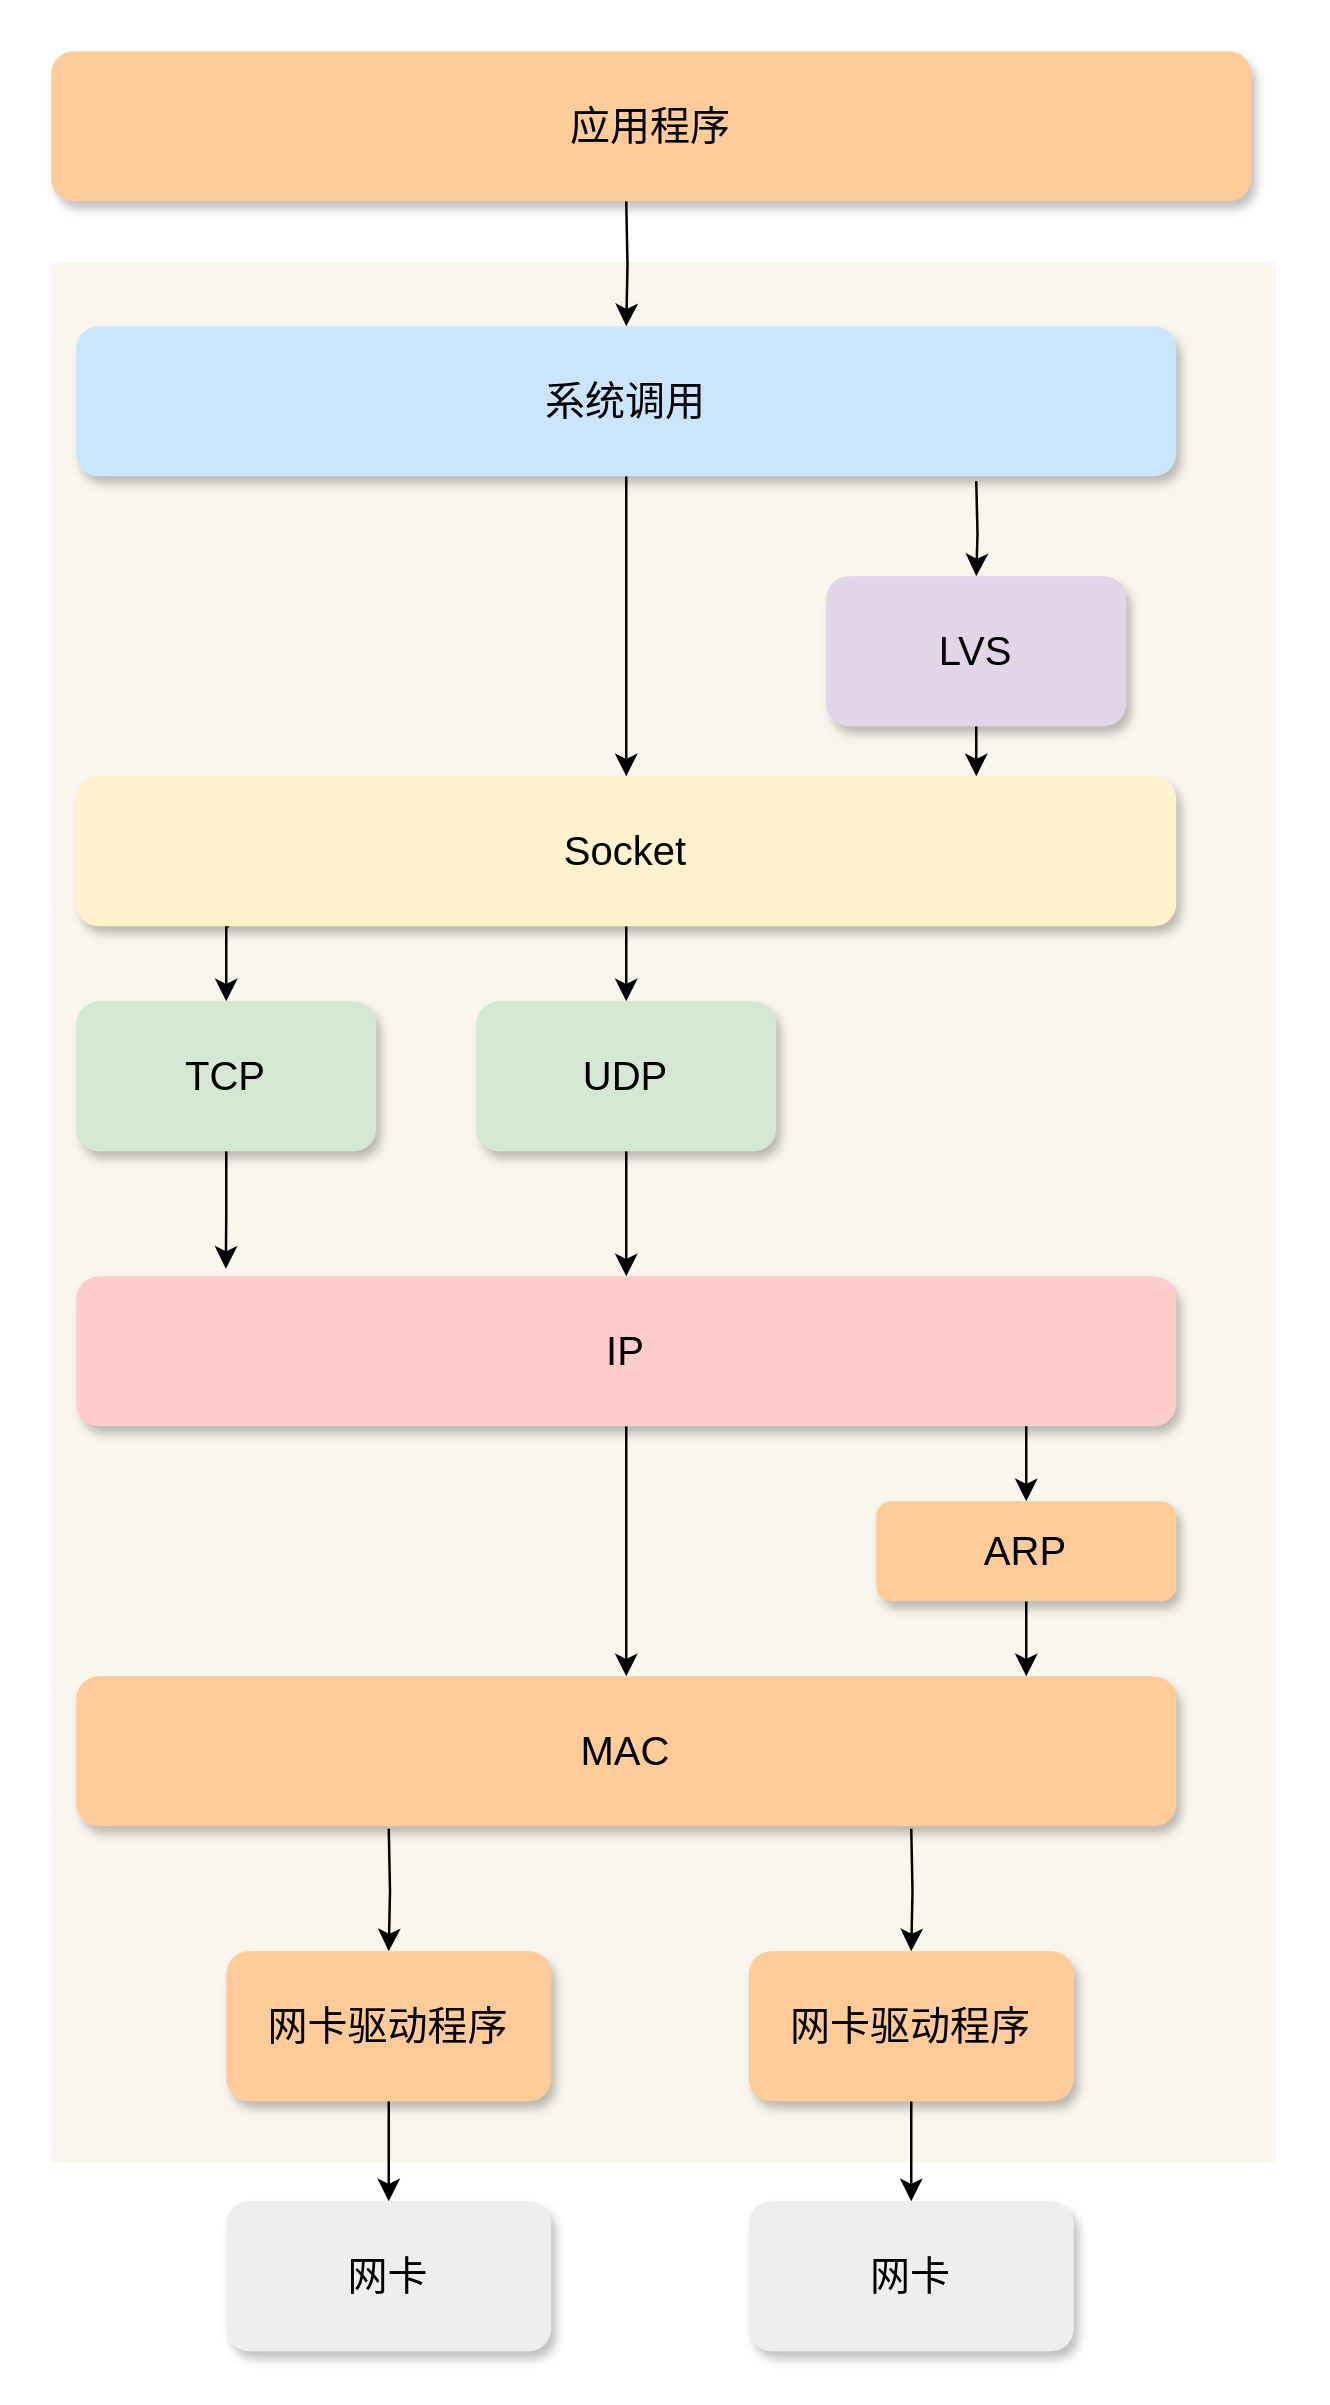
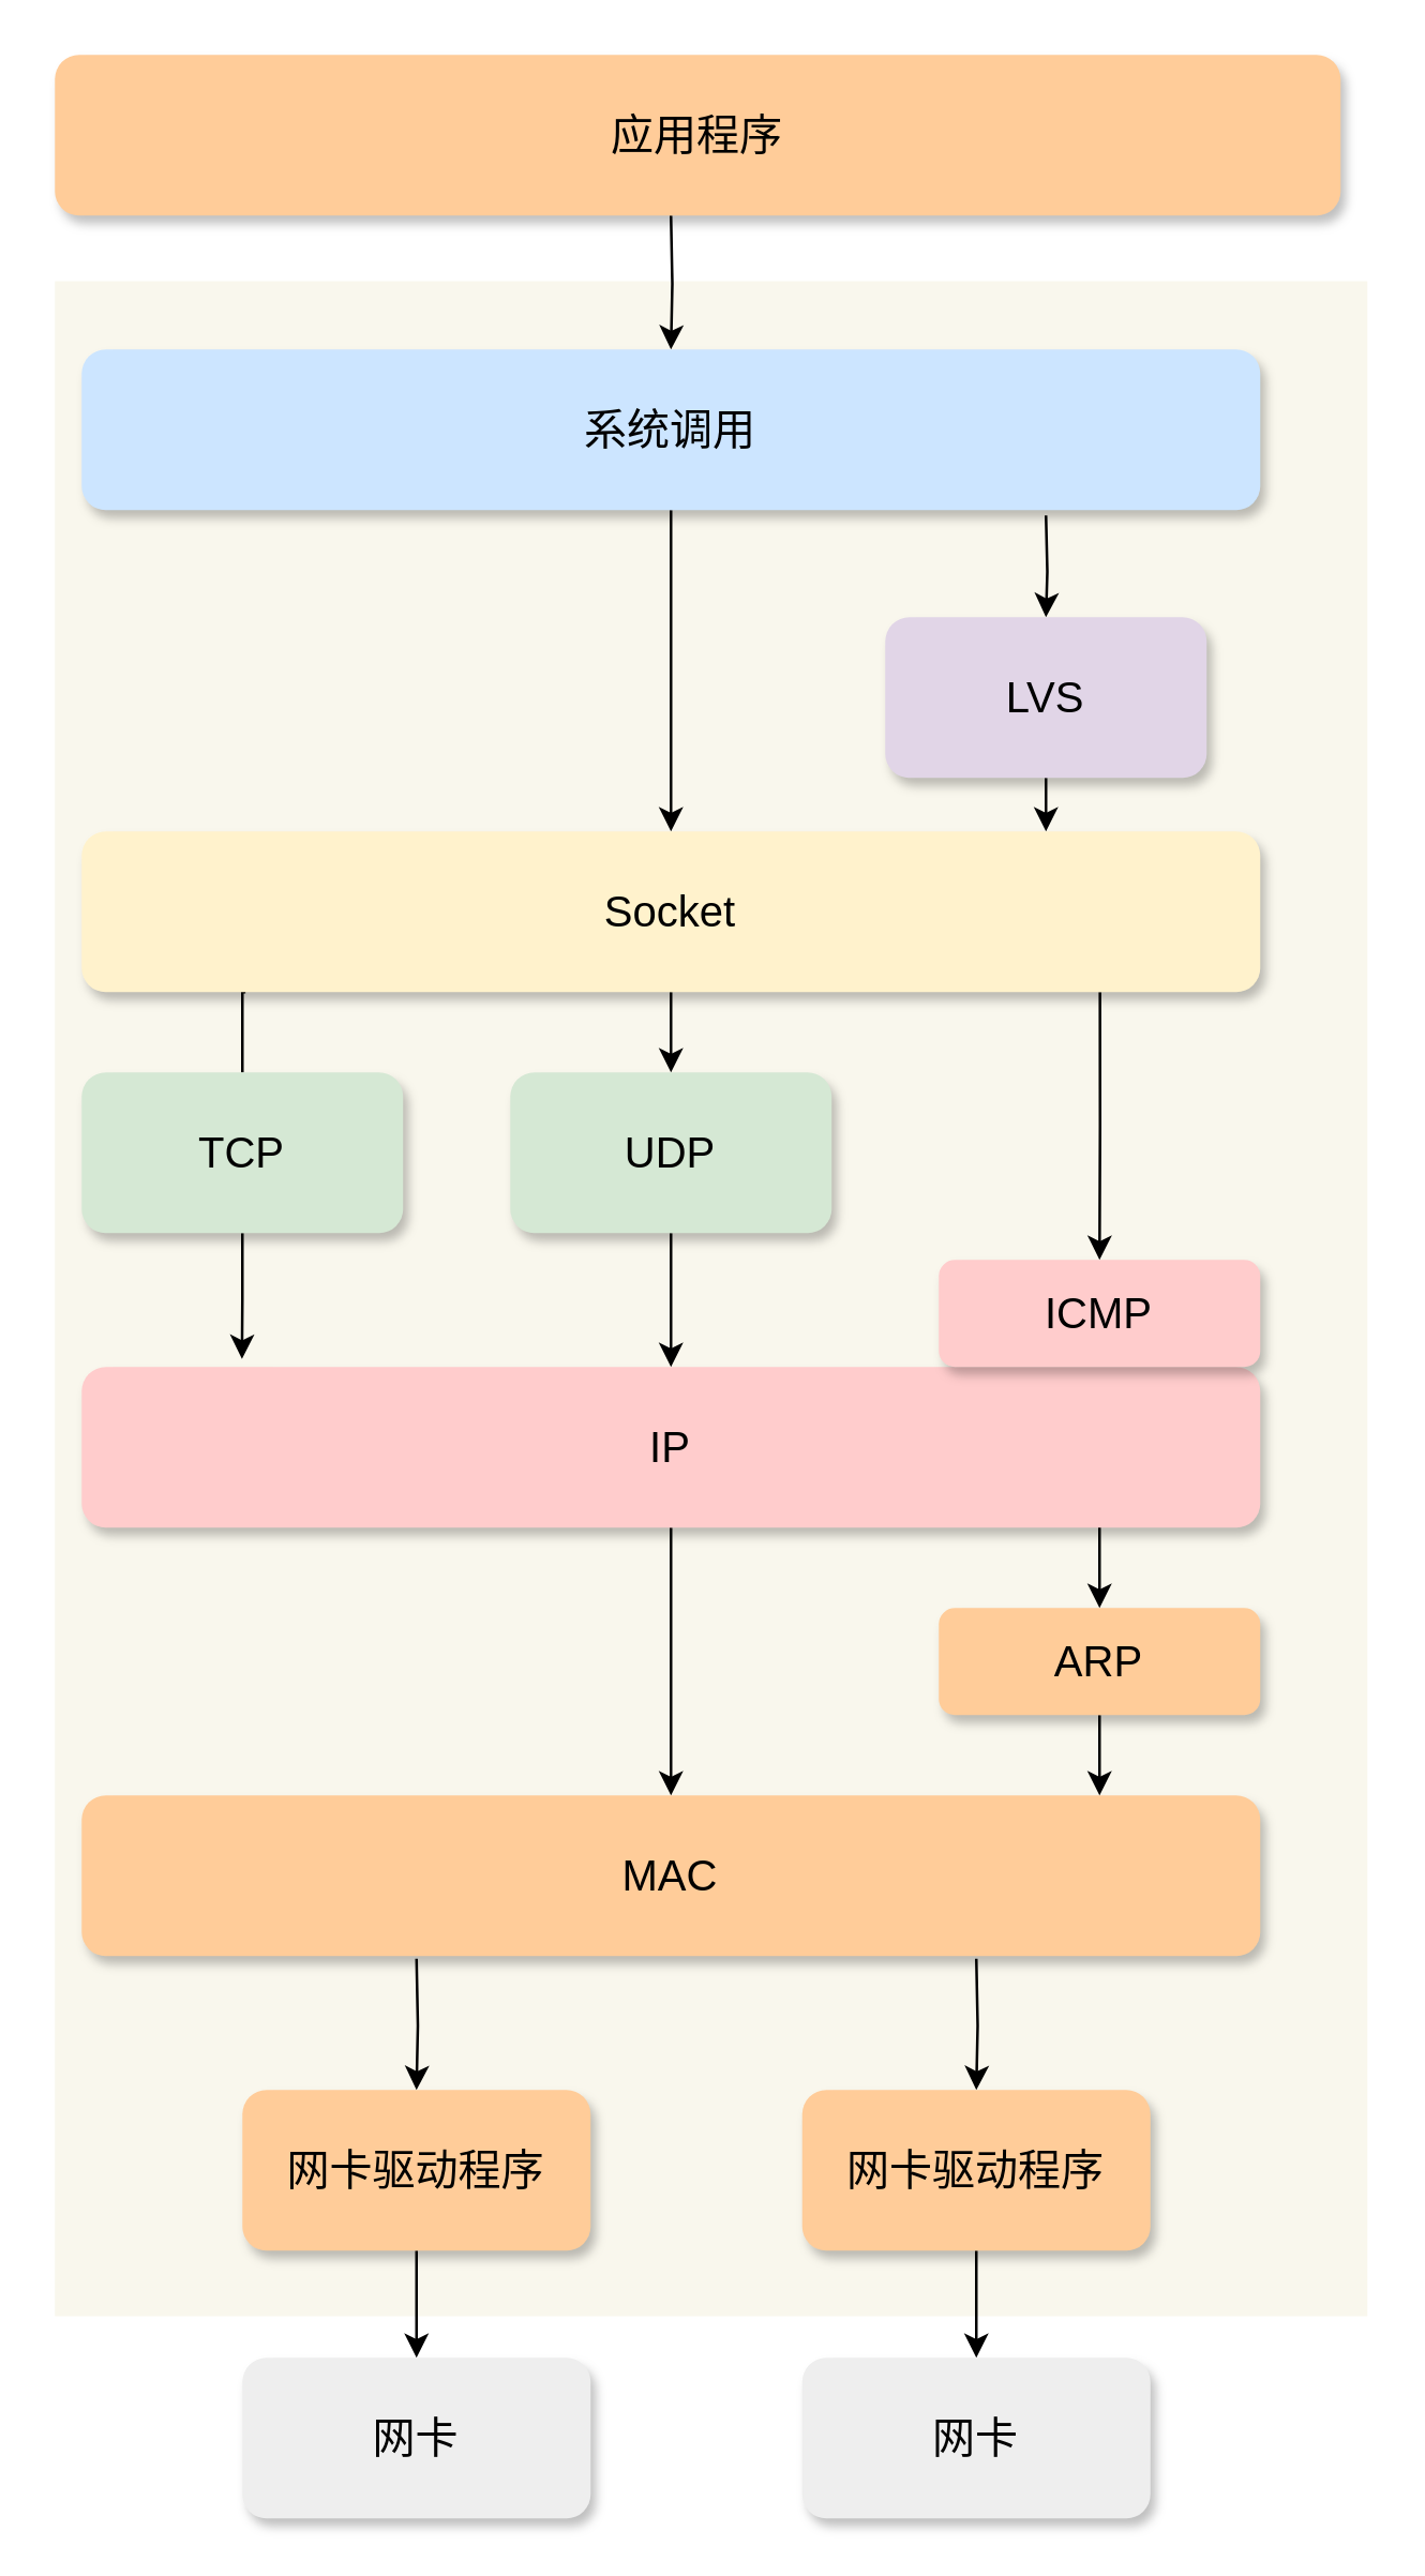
  <mxCell id="0" />
  <mxCell id="1" parent="0" />
  <mxCell id="2" value="" style="rounded=0;whiteSpace=wrap;html=1;fontSize=16;fillColor=#f9f7ed;strokeColor=none;" vertex="1" parent="1"><mxGeometry x="20" y="104.5" width="490" height="760" as="geometry" /></mxCell>
  <mxCell id="3" style="edgeStyle=orthogonalEdgeStyle;rounded=0;orthogonalLoop=1;jettySize=auto;html=1;fontSize=16;" edge="1" parent="1" target="7"><mxGeometry relative="1" as="geometry"><mxPoint x="250" y="80" as="sourcePoint" /></mxGeometry></mxCell>
  <mxCell id="4" value="应用程序" style="rounded=1;whiteSpace=wrap;html=1;fontSize=16;fillColor=#ffcc99;shadow=1;strokeColor=none;" vertex="1" parent="1"><mxGeometry x="20" y="20" width="480" height="60" as="geometry" /></mxCell>
  <mxCell id="5" style="edgeStyle=orthogonalEdgeStyle;rounded=0;orthogonalLoop=1;jettySize=auto;html=1;entryX=0.5;entryY=0;entryDx=0;entryDy=0;fontSize=16;" edge="1" parent="1" source="7" target="13"><mxGeometry relative="1" as="geometry" /></mxCell>
  <mxCell id="6" style="edgeStyle=orthogonalEdgeStyle;rounded=0;orthogonalLoop=1;jettySize=auto;html=1;fontSize=16;" edge="1" parent="1" target="9"><mxGeometry relative="1" as="geometry"><mxPoint x="390" y="192" as="sourcePoint" /></mxGeometry></mxCell>
  <mxCell id="7" value="系统调用" style="rounded=1;whiteSpace=wrap;html=1;fontSize=16;fillColor=#cce5ff;strokeColor=none;shadow=1;" vertex="1" parent="1"><mxGeometry x="30" y="130" width="440" height="60" as="geometry" /></mxCell>
  <mxCell id="8" style="edgeStyle=orthogonalEdgeStyle;rounded=0;orthogonalLoop=1;jettySize=auto;html=1;entryX=0.818;entryY=0;entryDx=0;entryDy=0;entryPerimeter=0;fontSize=16;" edge="1" parent="1" source="9" target="13"><mxGeometry relative="1" as="geometry" /></mxCell>
  <mxCell id="9" value="LVS" style="rounded=1;whiteSpace=wrap;html=1;fontSize=16;fillColor=#e1d5e7;strokeColor=none;shadow=1;" vertex="1" parent="1"><mxGeometry x="330" y="230" width="120" height="60" as="geometry" /></mxCell>
- <mxCell id="10" style="edgeStyle=orthogonalEdgeStyle;rounded=0;orthogonalLoop=1;jettySize=auto;html=1;entryX=0.5;entryY=0;entryDx=0;entryDy=0;fontSize=16;exitX=0.139;exitY=1;exitDx=0;exitDy=0;exitPerimeter=0;" edge="1" parent="1" source="13" target="15"><mxGeometry relative="1" as="geometry" /></mxCell>
+ <mxCell id="10" style="edgeStyle=orthogonalEdgeStyle;rounded=0;orthogonalLoop=1;jettySize=auto;html=1;entryX=0.5;entryY=0;entryDx=0;entryDy=0;fontSize=16;exitX=0.139;exitY=1;exitDx=0;exitDy=0;exitPerimeter=0;endArrow=none;" edge="1" parent="1" source="13" target="15"><mxGeometry relative="1" as="geometry" /></mxCell>
  <mxCell id="11" style="edgeStyle=orthogonalEdgeStyle;rounded=0;orthogonalLoop=1;jettySize=auto;html=1;entryX=0.5;entryY=0;entryDx=0;entryDy=0;fontSize=16;" edge="1" parent="1" source="13" target="17"><mxGeometry relative="1" as="geometry" /></mxCell>
+ <mxCell id="12" style="edgeStyle=orthogonalEdgeStyle;rounded=0;orthogonalLoop=1;jettySize=auto;html=1;entryX=0.5;entryY=0;entryDx=0;entryDy=0;shadow=0;fontSize=18;exitX=0.864;exitY=1;exitDx=0;exitDy=0;exitPerimeter=0;" edge="1" parent="1" source="13" target="21"><mxGeometry relative="1" as="geometry" /></mxCell>
  <mxCell id="13" value="Socket" style="rounded=1;whiteSpace=wrap;html=1;fontSize=16;fillColor=#fff2cc;shadow=1;strokeColor=none;" vertex="1" parent="1"><mxGeometry x="30" y="310" width="440" height="60" as="geometry" /></mxCell>
  <mxCell id="14" style="edgeStyle=orthogonalEdgeStyle;rounded=0;orthogonalLoop=1;jettySize=auto;html=1;entryX=0.136;entryY=-0.05;entryDx=0;entryDy=0;entryPerimeter=0;fontSize=16;" edge="1" parent="1" source="15" target="20"><mxGeometry relative="1" as="geometry" /></mxCell>
  <mxCell id="15" value="TCP" style="rounded=1;whiteSpace=wrap;html=1;fontSize=16;fillColor=#d5e8d4;shadow=1;strokeColor=none;" vertex="1" parent="1"><mxGeometry x="30" y="400" width="120" height="60" as="geometry" /></mxCell>
  <mxCell id="16" style="edgeStyle=orthogonalEdgeStyle;rounded=0;orthogonalLoop=1;jettySize=auto;html=1;entryX=0.5;entryY=0;entryDx=0;entryDy=0;fontSize=16;" edge="1" parent="1" source="17" target="20"><mxGeometry relative="1" as="geometry" /></mxCell>
  <mxCell id="17" value="UDP" style="rounded=1;whiteSpace=wrap;html=1;fontSize=16;fillColor=#d5e8d4;shadow=1;strokeColor=none;" vertex="1" parent="1"><mxGeometry x="190" y="400" width="120" height="60" as="geometry" /></mxCell>
  <mxCell id="18" style="edgeStyle=orthogonalEdgeStyle;rounded=0;orthogonalLoop=1;jettySize=auto;html=1;entryX=0.5;entryY=0;entryDx=0;entryDy=0;fontSize=16;" edge="1" parent="1" source="20" target="26"><mxGeometry relative="1" as="geometry" /></mxCell>
  <mxCell id="19" style="edgeStyle=orthogonalEdgeStyle;rounded=0;orthogonalLoop=1;jettySize=auto;html=1;entryX=0.5;entryY=0;entryDx=0;entryDy=0;fontSize=16;exitX=0.859;exitY=0.983;exitDx=0;exitDy=0;exitPerimeter=0;" edge="1" parent="1" source="20" target="29"><mxGeometry relative="1" as="geometry" /></mxCell>
  <mxCell id="20" value="IP" style="rounded=1;whiteSpace=wrap;html=1;fontSize=16;fillColor=#ffcccc;shadow=1;strokeColor=none;" vertex="1" parent="1"><mxGeometry x="30" y="510" width="440" height="60" as="geometry" /></mxCell>
+ <mxCell id="21" value="ICMP" style="rounded=1;whiteSpace=wrap;html=1;fontSize=16;fillColor=#ffcccc;shadow=1;strokeColor=none;" vertex="1" parent="1"><mxGeometry x="350" y="470" width="120" height="40" as="geometry" /></mxCell>
  <mxCell id="22" style="edgeStyle=orthogonalEdgeStyle;rounded=0;orthogonalLoop=1;jettySize=auto;html=1;entryX=0.5;entryY=0;entryDx=0;entryDy=0;fontSize=18;fillColor=#ffcc99;shadow=1;strokeColor=none;" edge="1" parent="1" target="31"><mxGeometry relative="1" as="geometry"><mxPoint x="155" y="732" as="sourcePoint" /></mxGeometry></mxCell>
  <mxCell id="23" style="edgeStyle=orthogonalEdgeStyle;rounded=0;orthogonalLoop=1;jettySize=auto;html=1;fontSize=18;fillColor=#ffcc99;shadow=1;strokeColor=none;" edge="1" parent="1" target="33"><mxGeometry relative="1" as="geometry"><mxPoint x="364" y="732" as="sourcePoint" /></mxGeometry></mxCell>
  <mxCell id="24" style="edgeStyle=orthogonalEdgeStyle;rounded=0;orthogonalLoop=1;jettySize=auto;html=1;entryX=0.5;entryY=0;entryDx=0;entryDy=0;shadow=0;fontSize=18;" edge="1" parent="1" target="31"><mxGeometry relative="1" as="geometry"><mxPoint x="155" y="731" as="sourcePoint" /></mxGeometry></mxCell>
  <mxCell id="25" style="edgeStyle=orthogonalEdgeStyle;rounded=0;orthogonalLoop=1;jettySize=auto;html=1;entryX=0.5;entryY=0;entryDx=0;entryDy=0;shadow=0;fontSize=18;" edge="1" parent="1" target="33"><mxGeometry relative="1" as="geometry"><mxPoint x="364" y="731" as="sourcePoint" /></mxGeometry></mxCell>
  <mxCell id="26" value="MAC" style="rounded=1;whiteSpace=wrap;html=1;fontSize=16;fillColor=#ffcc99;shadow=1;strokeColor=none;" vertex="1" parent="1"><mxGeometry x="30" y="670" width="440" height="60" as="geometry" /></mxCell>
  <mxCell id="27" style="edgeStyle=orthogonalEdgeStyle;rounded=0;orthogonalLoop=1;jettySize=auto;html=1;entryX=0.864;entryY=0;entryDx=0;entryDy=0;entryPerimeter=0;fontSize=16;fillColor=#ffcc99;shadow=1;strokeColor=none;" edge="1" parent="1" source="29" target="26"><mxGeometry relative="1" as="geometry" /></mxCell>
  <mxCell id="28" style="edgeStyle=orthogonalEdgeStyle;rounded=0;orthogonalLoop=1;jettySize=auto;html=1;shadow=0;fontSize=18;" edge="1" parent="1" source="29"><mxGeometry relative="1" as="geometry"><mxPoint x="410" y="670" as="targetPoint" /></mxGeometry></mxCell>
  <mxCell id="29" value="ARP" style="rounded=1;whiteSpace=wrap;html=1;fontSize=16;fillColor=#ffcc99;shadow=1;strokeColor=none;" vertex="1" parent="1"><mxGeometry x="350" y="600" width="120" height="40" as="geometry" /></mxCell>
  <mxCell id="30" style="edgeStyle=orthogonalEdgeStyle;rounded=0;orthogonalLoop=1;jettySize=auto;html=1;fontSize=16;" edge="1" parent="1" source="31" target="34"><mxGeometry relative="1" as="geometry" /></mxCell>
  <mxCell id="31" value="网卡驱动程序" style="rounded=1;whiteSpace=wrap;html=1;fontSize=16;fillColor=#ffcc99;shadow=1;strokeColor=none;" vertex="1" parent="1"><mxGeometry x="90" y="780" width="130" height="60" as="geometry" /></mxCell>
  <mxCell id="32" style="edgeStyle=orthogonalEdgeStyle;rounded=0;orthogonalLoop=1;jettySize=auto;html=1;fontSize=16;" edge="1" parent="1" source="33" target="35"><mxGeometry relative="1" as="geometry" /></mxCell>
  <mxCell id="33" value="网卡驱动程序" style="rounded=1;whiteSpace=wrap;html=1;fontSize=16;fillColor=#ffcc99;shadow=1;strokeColor=none;" vertex="1" parent="1"><mxGeometry x="299" y="780" width="130" height="60" as="geometry" /></mxCell>
  <mxCell id="34" value="网卡" style="rounded=1;whiteSpace=wrap;html=1;fontSize=16;fillColor=#eeeeee;shadow=1;strokeColor=none;" vertex="1" parent="1"><mxGeometry x="90" y="880" width="130" height="60" as="geometry" /></mxCell>
  <mxCell id="35" value="网卡" style="rounded=1;whiteSpace=wrap;html=1;fontSize=16;shadow=1;fillColor=#eeeeee;strokeColor=none;" vertex="1" parent="1"><mxGeometry x="299" y="880" width="130" height="60" as="geometry" /></mxCell>
